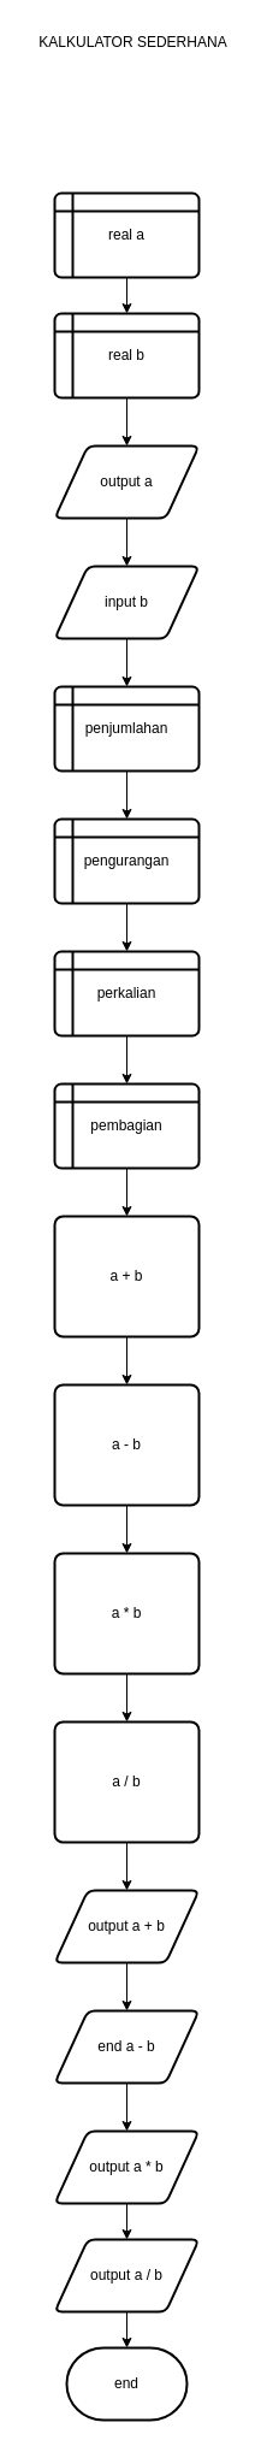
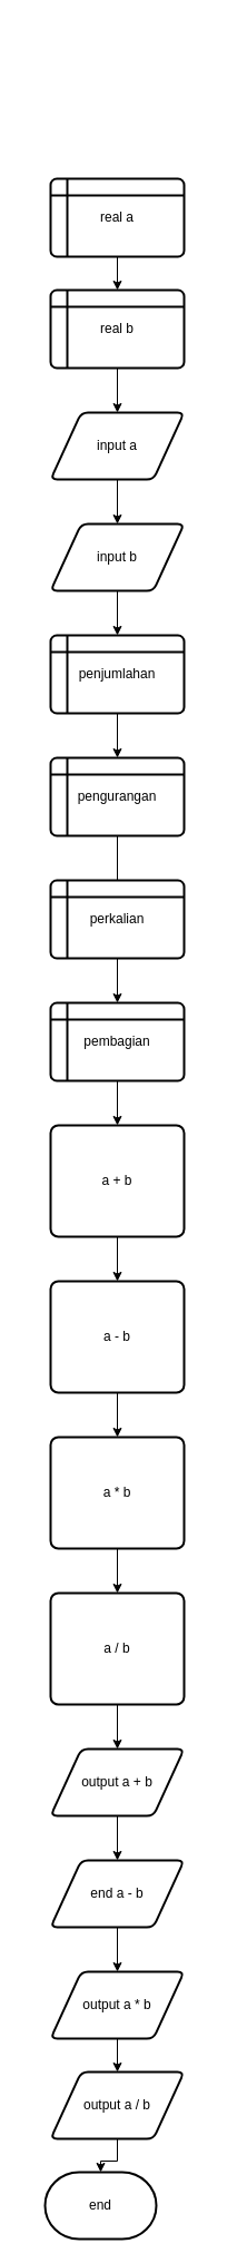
  <mxCell id="0" />
  <mxCell id="1" parent="0" />
- <mxCell id="2" value="KALKULATOR SEDERHANA" style="text;html=1;align=center;verticalAlign=middle;resizable=0;points=[];autosize=1;strokeColor=none;fillColor=none;" vertex="1" parent="1"><mxGeometry x="20" y="20" width="180" height="30" as="geometry" /></mxCell>
  <mxCell id="3" value="" style="edgeStyle=orthogonalEdgeStyle;rounded=0;orthogonalLoop=1;jettySize=auto;html=1;" edge="1" parent="1" source="4" target="6"><mxGeometry relative="1" as="geometry" /></mxCell>
  <mxCell id="4" value="real a" style="shape=internalStorage;whiteSpace=wrap;html=1;dx=15;dy=15;rounded=1;arcSize=8;strokeWidth=2;" vertex="1" parent="1"><mxGeometry x="45" y="160" width="120" height="70" as="geometry" /></mxCell>
  <mxCell id="5" value="" style="edgeStyle=orthogonalEdgeStyle;rounded=0;orthogonalLoop=1;jettySize=auto;html=1;" edge="1" parent="1" source="6" target="8"><mxGeometry relative="1" as="geometry" /></mxCell>
  <mxCell id="6" value="real b" style="shape=internalStorage;whiteSpace=wrap;html=1;dx=15;dy=15;rounded=1;arcSize=8;strokeWidth=2;" vertex="1" parent="1"><mxGeometry x="45" y="260" width="120" height="70" as="geometry" /></mxCell>
  <mxCell id="7" value="" style="edgeStyle=orthogonalEdgeStyle;rounded=0;orthogonalLoop=1;jettySize=auto;html=1;" edge="1" parent="1" source="8" target="10"><mxGeometry relative="1" as="geometry" /></mxCell>
- <mxCell id="8" value="output a" style="shape=parallelogram;html=1;strokeWidth=2;perimeter=parallelogramPerimeter;whiteSpace=wrap;rounded=1;arcSize=12;size=0.23;" vertex="1" parent="1"><mxGeometry x="45" y="370" width="120" height="60" as="geometry" /></mxCell>
+ <mxCell id="8" value="input a" style="shape=parallelogram;html=1;strokeWidth=2;perimeter=parallelogramPerimeter;whiteSpace=wrap;rounded=1;arcSize=12;size=0.23;" vertex="1" parent="1"><mxGeometry x="45" y="370" width="120" height="60" as="geometry" /></mxCell>
  <mxCell id="9" value="" style="edgeStyle=orthogonalEdgeStyle;rounded=0;orthogonalLoop=1;jettySize=auto;html=1;" edge="1" parent="1" source="10" target="12"><mxGeometry relative="1" as="geometry" /></mxCell>
  <mxCell id="10" value="input b" style="shape=parallelogram;html=1;strokeWidth=2;perimeter=parallelogramPerimeter;whiteSpace=wrap;rounded=1;arcSize=12;size=0.23;" vertex="1" parent="1"><mxGeometry x="45" y="470" width="120" height="60" as="geometry" /></mxCell>
  <mxCell id="11" value="" style="edgeStyle=orthogonalEdgeStyle;rounded=0;orthogonalLoop=1;jettySize=auto;html=1;" edge="1" parent="1" source="12" target="14"><mxGeometry relative="1" as="geometry" /></mxCell>
  <mxCell id="12" value="penjumlahan" style="shape=internalStorage;whiteSpace=wrap;html=1;dx=15;dy=15;rounded=1;arcSize=8;strokeWidth=2;" vertex="1" parent="1"><mxGeometry x="45" y="570" width="120" height="70" as="geometry" /></mxCell>
- <mxCell id="13" value="" style="edgeStyle=orthogonalEdgeStyle;rounded=0;orthogonalLoop=1;jettySize=auto;html=1;" edge="1" parent="1" source="14" target="16"><mxGeometry relative="1" as="geometry" /></mxCell>
+ <mxCell id="13" value="" style="edgeStyle=orthogonalEdgeStyle;rounded=0;orthogonalLoop=1;jettySize=auto;html=1;endArrow=none;" edge="1" parent="1" source="14" target="16"><mxGeometry relative="1" as="geometry" /></mxCell>
  <mxCell id="14" value="pengurangan" style="shape=internalStorage;whiteSpace=wrap;html=1;dx=15;dy=15;rounded=1;arcSize=8;strokeWidth=2;" vertex="1" parent="1"><mxGeometry x="45" y="680" width="120" height="70" as="geometry" /></mxCell>
  <mxCell id="15" value="" style="edgeStyle=orthogonalEdgeStyle;rounded=0;orthogonalLoop=1;jettySize=auto;html=1;" edge="1" parent="1" source="16" target="18"><mxGeometry relative="1" as="geometry" /></mxCell>
  <mxCell id="16" value="perkalian" style="shape=internalStorage;whiteSpace=wrap;html=1;dx=15;dy=15;rounded=1;arcSize=8;strokeWidth=2;" vertex="1" parent="1"><mxGeometry x="45" y="790" width="120" height="70" as="geometry" /></mxCell>
  <mxCell id="17" value="" style="edgeStyle=orthogonalEdgeStyle;rounded=0;orthogonalLoop=1;jettySize=auto;html=1;" edge="1" parent="1" source="18" target="20"><mxGeometry relative="1" as="geometry" /></mxCell>
  <mxCell id="18" value="pembagian" style="shape=internalStorage;whiteSpace=wrap;html=1;dx=15;dy=15;rounded=1;arcSize=8;strokeWidth=2;" vertex="1" parent="1"><mxGeometry x="45" y="900" width="120" height="70" as="geometry" /></mxCell>
  <mxCell id="19" value="" style="edgeStyle=orthogonalEdgeStyle;rounded=0;orthogonalLoop=1;jettySize=auto;html=1;" edge="1" parent="1" source="20" target="22"><mxGeometry relative="1" as="geometry" /></mxCell>
  <mxCell id="20" value="a + b" style="rounded=1;whiteSpace=wrap;html=1;absoluteArcSize=1;arcSize=14;strokeWidth=2;" vertex="1" parent="1"><mxGeometry x="45" y="1010" width="120" height="100" as="geometry" /></mxCell>
  <mxCell id="21" value="" style="edgeStyle=orthogonalEdgeStyle;rounded=0;orthogonalLoop=1;jettySize=auto;html=1;" edge="1" parent="1" source="22" target="24"><mxGeometry relative="1" as="geometry" /></mxCell>
  <mxCell id="22" value="a - b" style="rounded=1;whiteSpace=wrap;html=1;absoluteArcSize=1;arcSize=14;strokeWidth=2;" vertex="1" parent="1"><mxGeometry x="45" y="1150" width="120" height="100" as="geometry" /></mxCell>
  <mxCell id="23" value="" style="edgeStyle=orthogonalEdgeStyle;rounded=0;orthogonalLoop=1;jettySize=auto;html=1;" edge="1" parent="1" source="24" target="26"><mxGeometry relative="1" as="geometry" /></mxCell>
  <mxCell id="24" value="a * b" style="rounded=1;whiteSpace=wrap;html=1;absoluteArcSize=1;arcSize=14;strokeWidth=2;" vertex="1" parent="1"><mxGeometry x="45" y="1290" width="120" height="100" as="geometry" /></mxCell>
  <mxCell id="25" value="" style="edgeStyle=orthogonalEdgeStyle;rounded=0;orthogonalLoop=1;jettySize=auto;html=1;" edge="1" parent="1" source="26" target="28"><mxGeometry relative="1" as="geometry" /></mxCell>
  <mxCell id="26" value="a / b" style="rounded=1;whiteSpace=wrap;html=1;absoluteArcSize=1;arcSize=14;strokeWidth=2;" vertex="1" parent="1"><mxGeometry x="45" y="1430" width="120" height="100" as="geometry" /></mxCell>
  <mxCell id="27" value="" style="edgeStyle=orthogonalEdgeStyle;rounded=0;orthogonalLoop=1;jettySize=auto;html=1;" edge="1" parent="1" source="28" target="30"><mxGeometry relative="1" as="geometry" /></mxCell>
  <mxCell id="28" value="output a + b" style="shape=parallelogram;html=1;strokeWidth=2;perimeter=parallelogramPerimeter;whiteSpace=wrap;rounded=1;arcSize=12;size=0.23;" vertex="1" parent="1"><mxGeometry x="45" y="1570" width="120" height="60" as="geometry" /></mxCell>
  <mxCell id="29" value="" style="edgeStyle=orthogonalEdgeStyle;rounded=0;orthogonalLoop=1;jettySize=auto;html=1;" edge="1" parent="1" source="30" target="32"><mxGeometry relative="1" as="geometry" /></mxCell>
  <mxCell id="30" value="end a - b" style="shape=parallelogram;html=1;strokeWidth=2;perimeter=parallelogramPerimeter;whiteSpace=wrap;rounded=1;arcSize=12;size=0.23;" vertex="1" parent="1"><mxGeometry x="45" y="1670" width="120" height="60" as="geometry" /></mxCell>
  <mxCell id="31" value="" style="edgeStyle=orthogonalEdgeStyle;rounded=0;orthogonalLoop=1;jettySize=auto;html=1;" edge="1" parent="1" source="32" target="34"><mxGeometry relative="1" as="geometry" /></mxCell>
  <mxCell id="32" value="output a * b" style="shape=parallelogram;html=1;strokeWidth=2;perimeter=parallelogramPerimeter;whiteSpace=wrap;rounded=1;arcSize=12;size=0.23;" vertex="1" parent="1"><mxGeometry x="45" y="1770" width="120" height="60" as="geometry" /></mxCell>
  <mxCell id="33" value="" style="edgeStyle=orthogonalEdgeStyle;rounded=0;orthogonalLoop=1;jettySize=auto;html=1;" edge="1" parent="1" source="34" target="35"><mxGeometry relative="1" as="geometry" /></mxCell>
  <mxCell id="34" value="output a / b" style="shape=parallelogram;html=1;strokeWidth=2;perimeter=parallelogramPerimeter;whiteSpace=wrap;rounded=1;arcSize=12;size=0.23;" vertex="1" parent="1"><mxGeometry x="45" y="1860" width="120" height="60" as="geometry" /></mxCell>
- <mxCell id="35" value="end" style="strokeWidth=2;html=1;shape=mxgraph.flowchart.terminator;whiteSpace=wrap;" vertex="1" parent="1"><mxGeometry x="55" y="1950" width="100" height="60" as="geometry" /></mxCell>
+ <mxCell id="35" value="end" style="strokeWidth=2;html=1;shape=mxgraph.flowchart.terminator;whiteSpace=wrap;" vertex="1" parent="1"><mxGeometry x="40" y="1950" width="100" height="60" as="geometry" /></mxCell>
